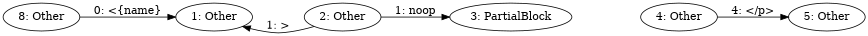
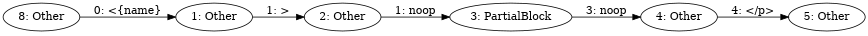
  digraph {
    rankdir=LR
    n1 [label="8: Other"]
    n2 [label="1: Other"]
    n3 [label="2: Other"]
    n4 [label="3: PartialBlock"]
    n5 [label="4: Other"]
    n6 [label="5: Other"]
    n1 -> n2 [label="0: <{name}"]
-   n3 -> n2 [label="1: >"]
+   n2 -> n3 [label="1: >"]
    n3 -> n4 [label="1: noop"]
+   n4 -> n5 [label="3: noop"]
    n5 -> n6 [label="4: </p>"]
  }
